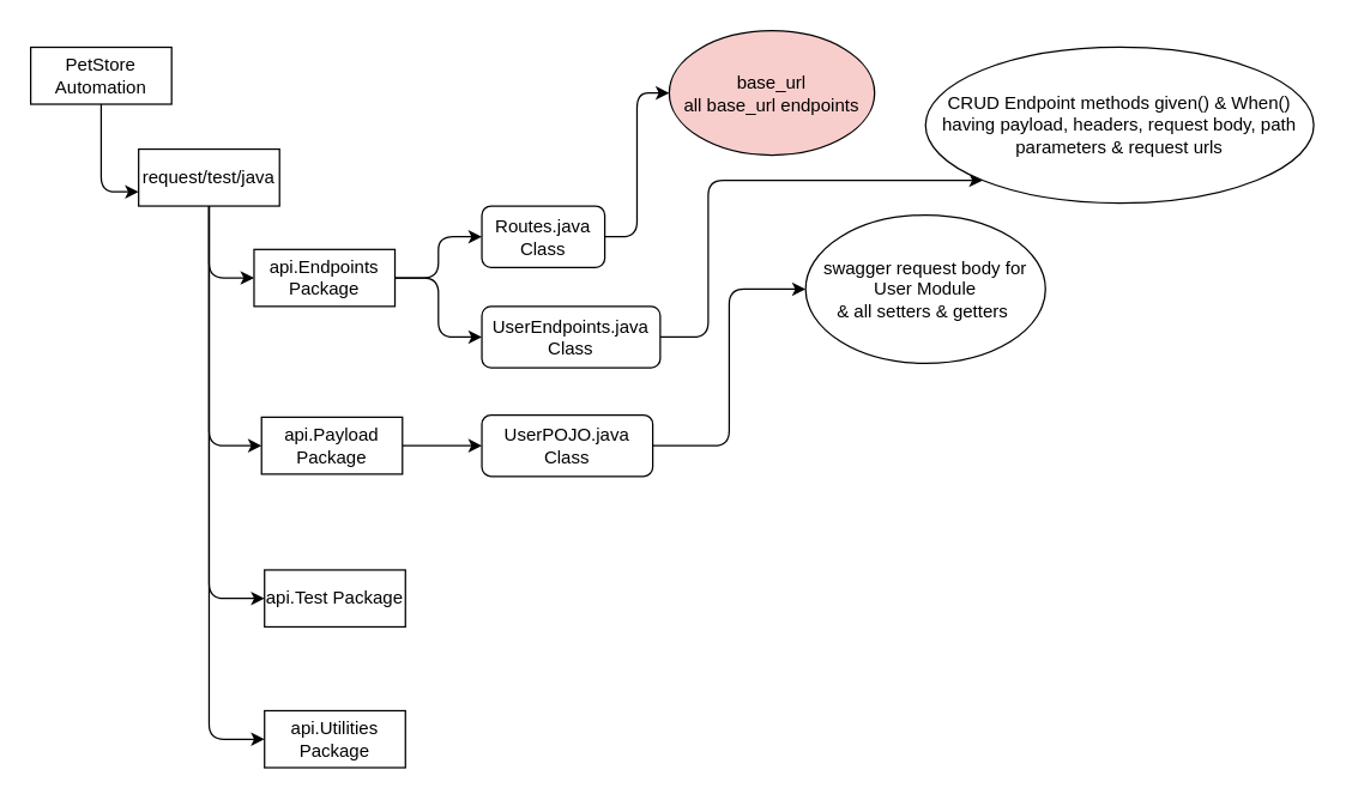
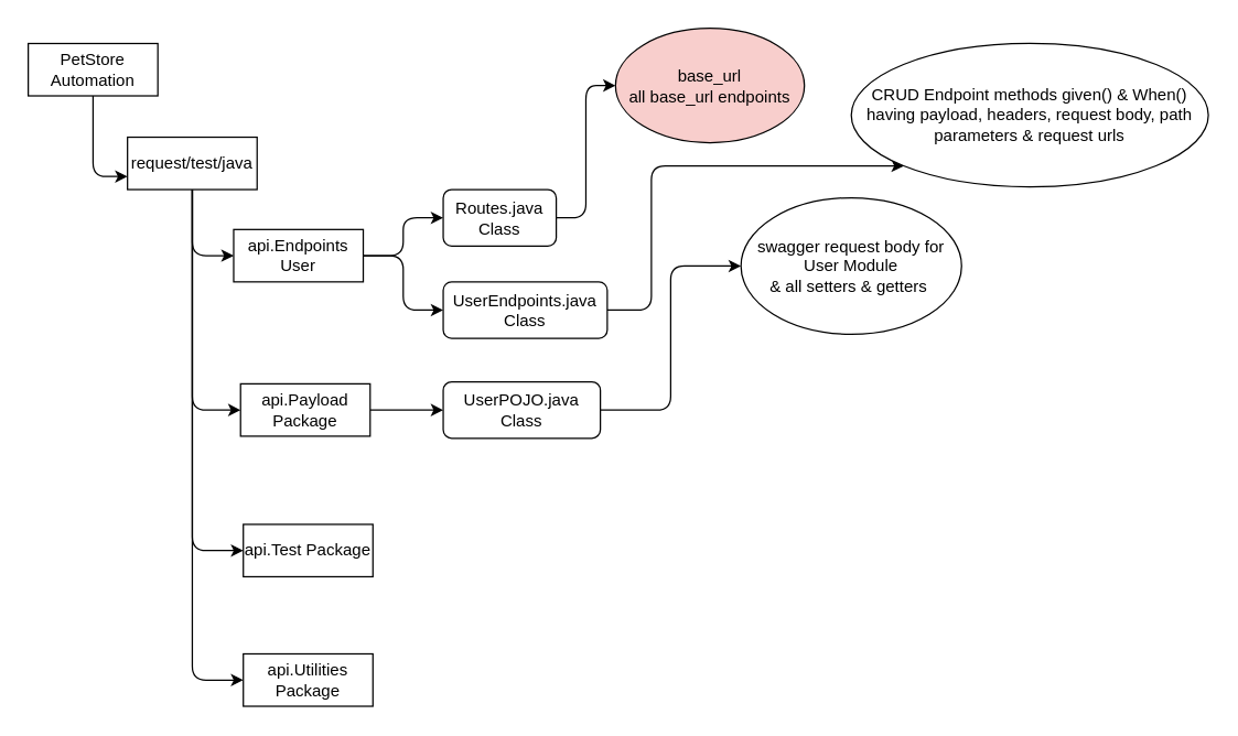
  <mxCell id="0" />
  <mxCell id="1" parent="0" />
  <mxCell id="2" style="edgeStyle=orthogonalEdgeStyle;html=1;exitX=0.5;exitY=1;exitDx=0;exitDy=0;entryX=0;entryY=0.75;entryDx=0;entryDy=0;" edge="1" parent="1" source="4" target="11"><mxGeometry relative="1" as="geometry" /></mxCell>
  <mxCell id="3" style="edgeStyle=orthogonalEdgeStyle;html=1;exitX=0.5;exitY=1;exitDx=0;exitDy=0;entryX=0;entryY=0.5;entryDx=0;entryDy=0;" edge="1" parent="1" source="11" target="7"><mxGeometry relative="1" as="geometry" /></mxCell>
  <mxCell id="4" value="PetStore Automation" style="whiteSpace=wrap;html=1;" vertex="1" parent="1"><mxGeometry x="20" y="31" width="94" height="38" as="geometry" /></mxCell>
  <mxCell id="5" style="edgeStyle=orthogonalEdgeStyle;html=1;exitX=1;exitY=0.5;exitDx=0;exitDy=0;entryX=0;entryY=0.5;entryDx=0;entryDy=0;" edge="1" parent="1" source="7" target="17"><mxGeometry relative="1" as="geometry" /></mxCell>
  <mxCell id="6" style="edgeStyle=orthogonalEdgeStyle;html=1;exitX=1;exitY=0.5;exitDx=0;exitDy=0;entryX=0;entryY=0.5;entryDx=0;entryDy=0;" edge="1" parent="1" source="7" target="19"><mxGeometry relative="1" as="geometry" /></mxCell>
- <mxCell id="7" value="api.Endpoints Package" style="whiteSpace=wrap;html=1;" vertex="1" parent="1"><mxGeometry x="169" y="166" width="94" height="38" as="geometry" /></mxCell>
+ <mxCell id="7" value="api.Endpoints User" style="whiteSpace=wrap;html=1;" vertex="1" parent="1"><mxGeometry x="169" y="166" width="94" height="38" as="geometry" /></mxCell>
  <mxCell id="8" style="edgeStyle=orthogonalEdgeStyle;html=1;exitX=0.5;exitY=1;exitDx=0;exitDy=0;entryX=0;entryY=0.5;entryDx=0;entryDy=0;" edge="1" parent="1" source="11" target="13"><mxGeometry relative="1" as="geometry" /></mxCell>
  <mxCell id="9" style="edgeStyle=orthogonalEdgeStyle;html=1;exitX=0.5;exitY=1;exitDx=0;exitDy=0;entryX=0;entryY=0.5;entryDx=0;entryDy=0;" edge="1" parent="1" source="11" target="14"><mxGeometry relative="1" as="geometry" /></mxCell>
  <mxCell id="10" style="edgeStyle=orthogonalEdgeStyle;html=1;exitX=0.5;exitY=1;exitDx=0;exitDy=0;entryX=0;entryY=0.5;entryDx=0;entryDy=0;" edge="1" parent="1" source="11" target="15"><mxGeometry relative="1" as="geometry" /></mxCell>
  <mxCell id="11" value="request/test/java" style="whiteSpace=wrap;html=1;" vertex="1" parent="1"><mxGeometry x="92" y="99" width="94" height="38" as="geometry" /></mxCell>
  <mxCell id="12" style="edgeStyle=orthogonalEdgeStyle;html=1;exitX=1;exitY=0.5;exitDx=0;exitDy=0;" edge="1" parent="1" source="13" target="23"><mxGeometry relative="1" as="geometry" /></mxCell>
  <mxCell id="13" value="api.Payload Package" style="whiteSpace=wrap;html=1;" vertex="1" parent="1"><mxGeometry x="174" y="278" width="94" height="38" as="geometry" /></mxCell>
  <mxCell id="14" value="api.Test Package" style="whiteSpace=wrap;html=1;" vertex="1" parent="1"><mxGeometry x="176" y="380" width="94" height="38" as="geometry" /></mxCell>
  <mxCell id="15" value="api.Utilities Package" style="whiteSpace=wrap;html=1;" vertex="1" parent="1"><mxGeometry x="176" y="474" width="94" height="38" as="geometry" /></mxCell>
  <mxCell id="16" style="edgeStyle=orthogonalEdgeStyle;html=1;exitX=1;exitY=0.5;exitDx=0;exitDy=0;entryX=0;entryY=0.5;entryDx=0;entryDy=0;" edge="1" parent="1" source="17" target="20"><mxGeometry relative="1" as="geometry" /></mxCell>
  <mxCell id="17" value="Routes.java Class" style="rounded=1;whiteSpace=wrap;html=1;" vertex="1" parent="1"><mxGeometry x="321" y="137" width="82" height="41" as="geometry" /></mxCell>
  <mxCell id="18" style="edgeStyle=orthogonalEdgeStyle;html=1;exitX=1;exitY=0.5;exitDx=0;exitDy=0;entryX=0;entryY=1;entryDx=0;entryDy=0;" edge="1" parent="1" source="19" target="21"><mxGeometry relative="1" as="geometry"><Array as="points"><mxPoint x="472" y="225" /><mxPoint x="472" y="119" /></Array></mxGeometry></mxCell>
  <mxCell id="19" value="UserEndpoints.java Class" style="rounded=1;whiteSpace=wrap;html=1;" vertex="1" parent="1"><mxGeometry x="321" y="204" width="119" height="41" as="geometry" /></mxCell>
  <mxCell id="20" value="base_url&lt;br&gt;all base_url endpoints" style="ellipse;whiteSpace=wrap;html=1;fillColor=#f8cecc;" vertex="1" parent="1"><mxGeometry x="446" y="20" width="137" height="83" as="geometry" /></mxCell>
  <mxCell id="21" value="CRUD Endpoint methods given() &amp;amp; When()&lt;br&gt;having payload, headers, request body, path parameters &amp;amp; request urls" style="ellipse;whiteSpace=wrap;html=1;" vertex="1" parent="1"><mxGeometry x="617" y="31" width="259" height="104" as="geometry" /></mxCell>
  <mxCell id="22" style="edgeStyle=orthogonalEdgeStyle;html=1;exitX=1;exitY=0.5;exitDx=0;exitDy=0;entryX=0;entryY=0.5;entryDx=0;entryDy=0;" edge="1" parent="1" source="23" target="24"><mxGeometry relative="1" as="geometry" /></mxCell>
  <mxCell id="23" value="UserPOJO.java Class" style="rounded=1;whiteSpace=wrap;html=1;" vertex="1" parent="1"><mxGeometry x="321" y="276.5" width="114" height="41" as="geometry" /></mxCell>
  <mxCell id="24" value="swagger request body for User Module&lt;br&gt;&amp;amp; all setters &amp;amp; getters&amp;nbsp;" style="ellipse;whiteSpace=wrap;html=1;" vertex="1" parent="1"><mxGeometry x="537" y="143" width="160" height="99" as="geometry" /></mxCell>
